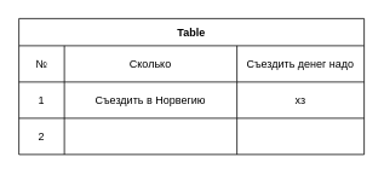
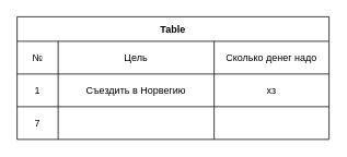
  <mxCell id="0" />
  <mxCell id="1" parent="0" />
  <mxCell id="2" value="Table" style="shape=table;startSize=30;container=1;collapsible=0;childLayout=tableLayout;fontStyle=1;align=center;" vertex="1" parent="1"><mxGeometry x="20" y="20" width="380" height="150" as="geometry" /></mxCell>
  <mxCell id="3" value="" style="shape=tableRow;horizontal=0;startSize=0;swimlaneHead=0;swimlaneBody=0;top=0;left=0;bottom=0;right=0;collapsible=0;dropTarget=0;fillColor=none;points=[[0,0.5],[1,0.5]];portConstraint=eastwest;" vertex="1" parent="2"><mxGeometry y="30" width="380" height="40" as="geometry" /></mxCell>
  <mxCell id="4" value="№" style="shape=partialRectangle;html=1;whiteSpace=wrap;connectable=0;fillColor=none;top=0;left=0;bottom=0;right=0;overflow=hidden;" vertex="1" parent="3"><mxGeometry width="50" height="40" as="geometry"><mxRectangle width="50" height="40" as="alternateBounds" /></mxGeometry></mxCell>
- <mxCell id="5" value="Сколько" style="shape=partialRectangle;html=1;whiteSpace=wrap;connectable=0;fillColor=none;top=0;left=0;bottom=0;right=0;overflow=hidden;" vertex="1" parent="3"><mxGeometry x="50" width="190" height="40" as="geometry"><mxRectangle width="190" height="40" as="alternateBounds" /></mxGeometry></mxCell>
- <mxCell id="6" value="Съездить денег надо" style="shape=partialRectangle;html=1;whiteSpace=wrap;connectable=0;fillColor=none;top=0;left=0;bottom=0;right=0;overflow=hidden;" vertex="1" parent="3"><mxGeometry x="240" width="140" height="40" as="geometry"><mxRectangle width="140" height="40" as="alternateBounds" /></mxGeometry></mxCell>
+ <mxCell id="5" value="Цель" style="shape=partialRectangle;html=1;whiteSpace=wrap;connectable=0;fillColor=none;top=0;left=0;bottom=0;right=0;overflow=hidden;" vertex="1" parent="3"><mxGeometry x="50" width="190" height="40" as="geometry"><mxRectangle width="190" height="40" as="alternateBounds" /></mxGeometry></mxCell>
+ <mxCell id="6" value="Сколько денег надо" style="shape=partialRectangle;html=1;whiteSpace=wrap;connectable=0;fillColor=none;top=0;left=0;bottom=0;right=0;overflow=hidden;" vertex="1" parent="3"><mxGeometry x="240" width="140" height="40" as="geometry"><mxRectangle width="140" height="40" as="alternateBounds" /></mxGeometry></mxCell>
  <mxCell id="7" value="" style="shape=tableRow;horizontal=0;startSize=0;swimlaneHead=0;swimlaneBody=0;top=0;left=0;bottom=0;right=0;collapsible=0;dropTarget=0;fillColor=none;points=[[0,0.5],[1,0.5]];portConstraint=eastwest;" vertex="1" parent="2"><mxGeometry y="70" width="380" height="40" as="geometry" /></mxCell>
  <mxCell id="8" value="1" style="shape=partialRectangle;html=1;whiteSpace=wrap;connectable=0;fillColor=none;top=0;left=0;bottom=0;right=0;overflow=hidden;" vertex="1" parent="7"><mxGeometry width="50" height="40" as="geometry"><mxRectangle width="50" height="40" as="alternateBounds" /></mxGeometry></mxCell>
  <mxCell id="9" value="&lt;span&gt;Съездить в Норвегию&lt;/span&gt;" style="shape=partialRectangle;html=1;whiteSpace=wrap;connectable=0;fillColor=none;top=0;left=0;bottom=0;right=0;overflow=hidden;" vertex="1" parent="7"><mxGeometry x="50" width="190" height="40" as="geometry"><mxRectangle width="190" height="40" as="alternateBounds" /></mxGeometry></mxCell>
  <mxCell id="10" value="хз" style="shape=partialRectangle;html=1;whiteSpace=wrap;connectable=0;fillColor=none;top=0;left=0;bottom=0;right=0;overflow=hidden;" vertex="1" parent="7"><mxGeometry x="240" width="140" height="40" as="geometry"><mxRectangle width="140" height="40" as="alternateBounds" /></mxGeometry></mxCell>
  <mxCell id="11" value="" style="shape=tableRow;horizontal=0;startSize=0;swimlaneHead=0;swimlaneBody=0;top=0;left=0;bottom=0;right=0;collapsible=0;dropTarget=0;fillColor=none;points=[[0,0.5],[1,0.5]];portConstraint=eastwest;" vertex="1" parent="2"><mxGeometry y="110" width="380" height="40" as="geometry" /></mxCell>
- <mxCell id="12" value="2" style="shape=partialRectangle;html=1;whiteSpace=wrap;connectable=0;fillColor=none;top=0;left=0;bottom=0;right=0;overflow=hidden;" vertex="1" parent="11"><mxGeometry width="50" height="40" as="geometry"><mxRectangle width="50" height="40" as="alternateBounds" /></mxGeometry></mxCell>
+ <mxCell id="12" value="7" style="shape=partialRectangle;html=1;whiteSpace=wrap;connectable=0;fillColor=none;top=0;left=0;bottom=0;right=0;overflow=hidden;" vertex="1" parent="11"><mxGeometry width="50" height="40" as="geometry"><mxRectangle width="50" height="40" as="alternateBounds" /></mxGeometry></mxCell>
  <mxCell id="13" value="" style="shape=partialRectangle;html=1;whiteSpace=wrap;connectable=0;fillColor=none;top=0;left=0;bottom=0;right=0;overflow=hidden;" vertex="1" parent="11"><mxGeometry x="50" width="190" height="40" as="geometry"><mxRectangle width="190" height="40" as="alternateBounds" /></mxGeometry></mxCell>
  <mxCell id="14" value="" style="shape=partialRectangle;html=1;whiteSpace=wrap;connectable=0;fillColor=none;top=0;left=0;bottom=0;right=0;overflow=hidden;" vertex="1" parent="11"><mxGeometry x="240" width="140" height="40" as="geometry"><mxRectangle width="140" height="40" as="alternateBounds" /></mxGeometry></mxCell>
